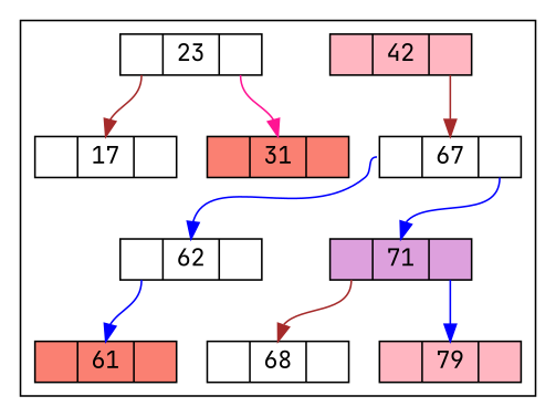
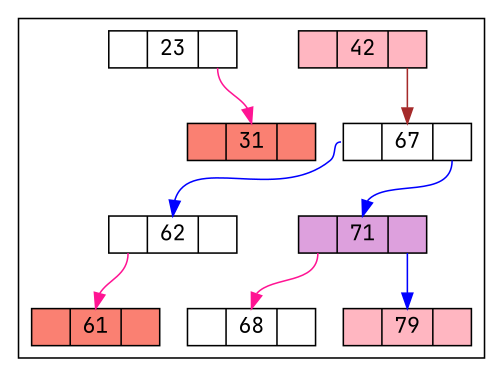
  digraph {
    fontname="JetBrains Mono"
    node [fillcolor=white fontname="JetBrains Mono" shape=record style=filled]
    edge [color=deeppink fontname="JetBrains Mono" headport=c tailport=r]
    n1 [fillcolor=lightpink height=.1 label="<l> | {<c> 42} | <r> "]
    n2 [height=.1 label="<l> | {<c> 23} | <r> "]
    n3 [height=.1 label="<l> | {<c> 67} | <r> "]
-   n4 [height=.1 label="<l> | {<c> 17} | <r> "]
    n5 [fillcolor=salmon height=.1 label="<l> | {<c> 31} | <r> "]
    n6 [height=.1 label="<l> | {<c> 62} | <r> "]
    n7 [fillcolor=plum height=.1 label="<l> | {<c> 71} | <r> "]
    n8 [fillcolor=salmon height=.1 label="<l> | {<c> 61} | <r> "]
    n9 [height=.1 label="<l> | {<c> 68} | <r> "]
    n10 [fillcolor=lightpink height=.1 label="<l> | {<c> 79} | <r> "]
    subgraph cluster_1 {
      fontcolor=blue
      fontsize=18
      n1
      n2
      n3
-     n4
      n5
      n6
      n7
      n8
      n9
      n10
    }
    n1 -> n3 [color=brown]
-   n2 -> n4 [color=brown tailport=l]
    n2 -> n5
    n3 -> n6 [color=blue tailport=l]
    n3 -> n7 [color=blue]
-   n6 -> n8 [color=blue tailport=l]
-   n7 -> n9 [color=brown tailport=l]
+   n6 -> n8 [tailport=l]
+   n7 -> n9 [tailport=l]
    n7 -> n10 [color=blue]
  }
